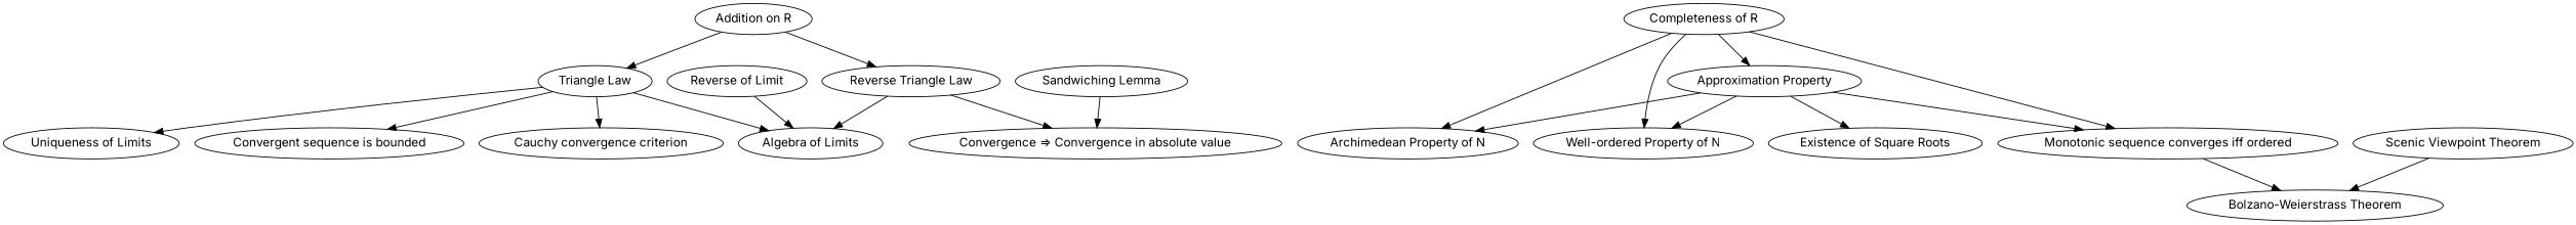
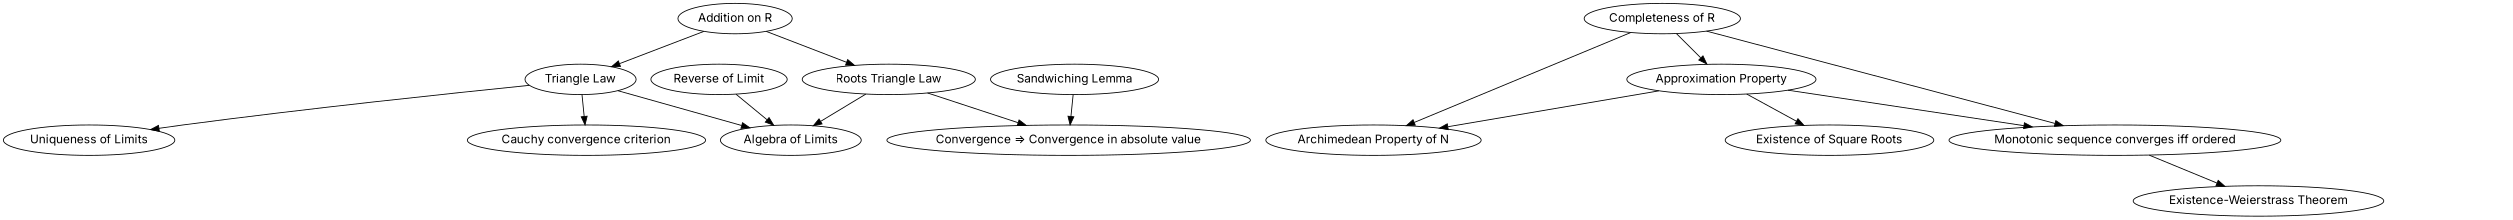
  digraph {
    fontname=Inter
    node [fontname=Inter]
    edge [fontname=Inter]
    "Addition on R"
    "Triangle Law"
-   "Reverse Triangle Law"
+   "Reverse Triangle Law" [label="Roots Triangle Law"]
    "Uniqueness of Limits"
-   "Convergent sequence is bounded"
    "Algebra of Limits"
    "Cauchy convergence criterion"
    "Convergence => Convergence in absolute value"
    "Completeness of R"
    "Approximation Property"
    "Archimedean Property of N"
-   "Well-ordered Property of N"
    n13 [label="Monotonic sequence converges iff ordered"]
    "Existence of Square Roots"
-   "Bolzano-Weierstrass Theorem"
+   "Bolzano-Weierstrass Theorem" [label="Existence-Weierstrass Theorem"]
    "Sandwiching Lemma"
    n17 [label="Reverse of Limit"]
-   "Scenic Viewpoint Theorem"
    "Addition on R" -> "Triangle Law"
    "Addition on R" -> "Reverse Triangle Law"
    "Triangle Law" -> "Uniqueness of Limits"
-   "Triangle Law" -> "Convergent sequence is bounded"
    "Triangle Law" -> "Algebra of Limits"
    "Triangle Law" -> "Cauchy convergence criterion"
    "Reverse Triangle Law" -> "Algebra of Limits"
    "Reverse Triangle Law" -> "Convergence => Convergence in absolute value"
    "Completeness of R" -> "Approximation Property"
    "Completeness of R" -> "Archimedean Property of N"
-   "Completeness of R" -> "Well-ordered Property of N"
    "Completeness of R" -> n13
    "Approximation Property" -> "Archimedean Property of N"
-   "Approximation Property" -> "Well-ordered Property of N"
    "Approximation Property" -> n13
    "Approximation Property" -> "Existence of Square Roots"
    n13 -> "Bolzano-Weierstrass Theorem"
    "Sandwiching Lemma" -> "Convergence => Convergence in absolute value"
    n17 -> "Algebra of Limits"
-   "Scenic Viewpoint Theorem" -> "Bolzano-Weierstrass Theorem"
  }
